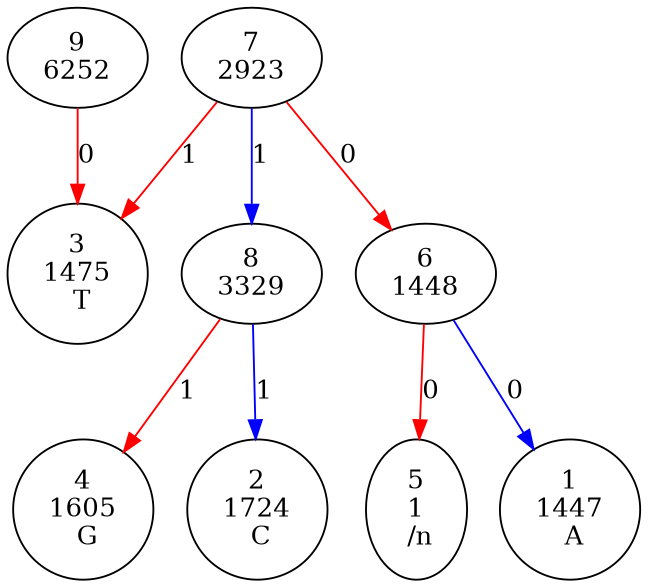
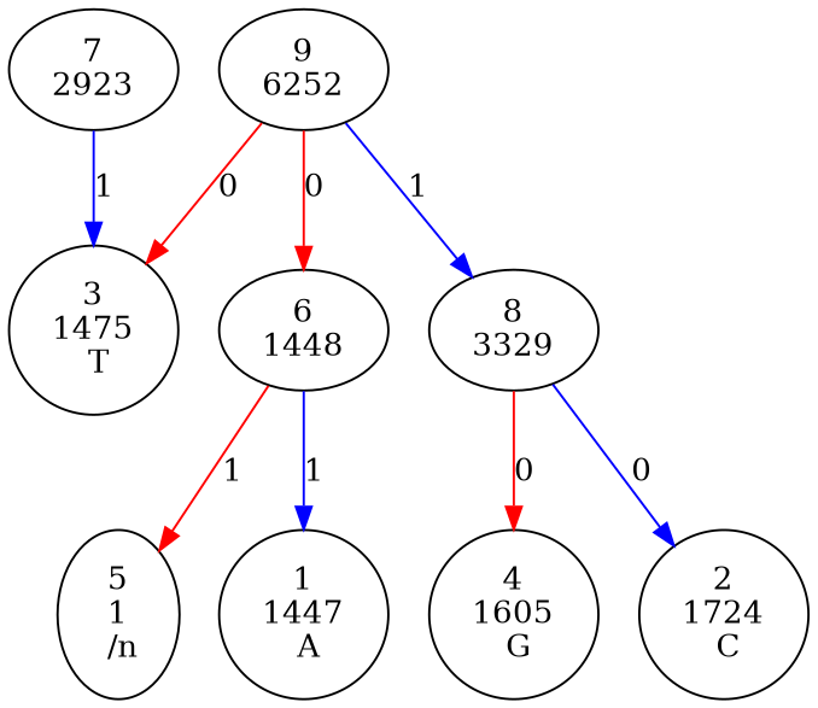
  digraph {
    edge [color=blue]
    "9\n6252"
    "8\n3329"
    "3\n1475\n T"
    "7\n2923"
    "6\n1448"
    "4\n1605\n G"
    "2\n1724\n C"
    "5\n1\n /n"
    "1\n1447\n A"
-   "7\n2923" -> "8\n3329" [label=1]
+   "9\n6252" -> "8\n3329" [label=1]
    "9\n6252" -> "3\n1475\n T" [color=red label=0]
-   "8\n3329" -> "4\n1605\n G" [color=red label=1]
-   "8\n3329" -> "2\n1724\n C" [label=1]
-   "7\n2923" -> "3\n1475\n T" [color=red label=1]
-   "7\n2923" -> "6\n1448" [color=red label=0]
-   "6\n1448" -> "5\n1\n /n" [color=red label=0]
-   "6\n1448" -> "1\n1447\n A" [label=0]
+   "8\n3329" -> "4\n1605\n G" [color=red label=0]
+   "8\n3329" -> "2\n1724\n C" [label=0]
+   "7\n2923" -> "3\n1475\n T" [label=1]
+   "9\n6252" -> "6\n1448" [color=red label=0]
+   "6\n1448" -> "5\n1\n /n" [color=red label=1]
+   "6\n1448" -> "1\n1447\n A" [label=1]
  }
